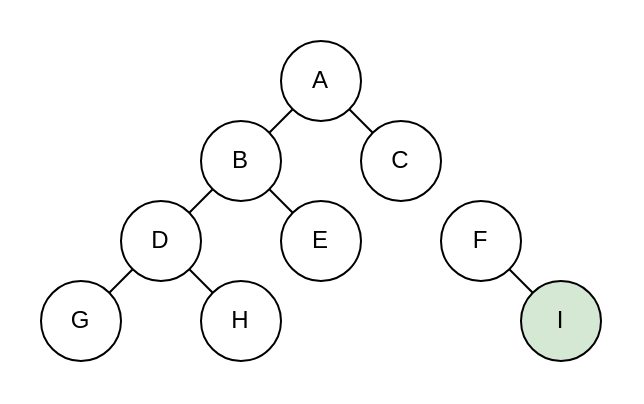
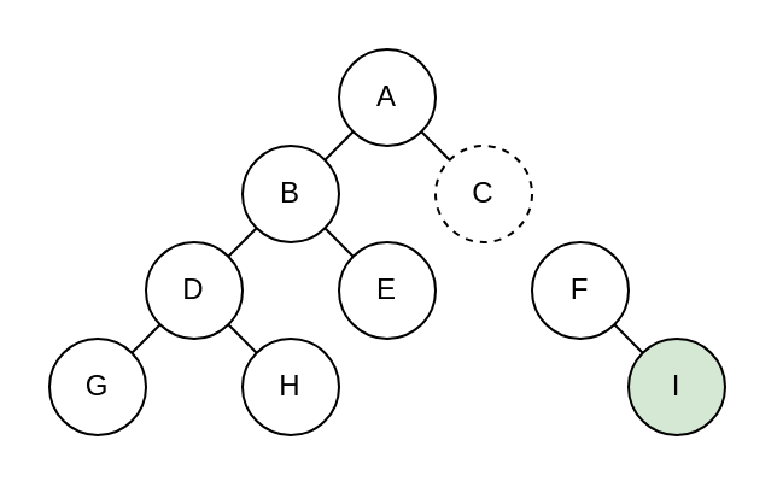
  <mxCell id="0" />
  <mxCell id="1" parent="0" />
  <mxCell id="2" value="A" style="ellipse;whiteSpace=wrap;html=1;aspect=fixed;" vertex="1" parent="1"><mxGeometry x="140" y="20" width="40" height="40" as="geometry" /></mxCell>
  <mxCell id="3" value="B" style="ellipse;whiteSpace=wrap;html=1;aspect=fixed;" vertex="1" parent="1"><mxGeometry x="100" y="60" width="40" height="40" as="geometry" /></mxCell>
- <mxCell id="4" value="C" style="ellipse;whiteSpace=wrap;html=1;aspect=fixed;" vertex="1" parent="1"><mxGeometry x="180" y="60" width="40" height="40" as="geometry" /></mxCell>
+ <mxCell id="4" value="C" style="ellipse;whiteSpace=wrap;html=1;aspect=fixed;dashed=1;" vertex="1" parent="1"><mxGeometry x="180" y="60" width="40" height="40" as="geometry" /></mxCell>
  <mxCell id="5" value="D" style="ellipse;whiteSpace=wrap;html=1;aspect=fixed;" vertex="1" parent="1"><mxGeometry x="60" y="100" width="40" height="40" as="geometry" /></mxCell>
  <mxCell id="6" value="E" style="ellipse;whiteSpace=wrap;html=1;aspect=fixed;" vertex="1" parent="1"><mxGeometry x="140" y="100" width="40" height="40" as="geometry" /></mxCell>
  <mxCell id="7" value="F" style="ellipse;whiteSpace=wrap;html=1;aspect=fixed;" vertex="1" parent="1"><mxGeometry x="220" y="100" width="40" height="40" as="geometry" /></mxCell>
  <mxCell id="8" value="I" style="ellipse;whiteSpace=wrap;html=1;aspect=fixed;fillColor=#d5e8d4;" vertex="1" parent="1"><mxGeometry x="260" y="140" width="40" height="40" as="geometry" /></mxCell>
  <mxCell id="9" value="G" style="ellipse;whiteSpace=wrap;html=1;aspect=fixed;" vertex="1" parent="1"><mxGeometry x="20" y="140" width="40" height="40" as="geometry" /></mxCell>
  <mxCell id="10" value="H" style="ellipse;whiteSpace=wrap;html=1;aspect=fixed;" vertex="1" parent="1"><mxGeometry x="100" y="140" width="40" height="40" as="geometry" /></mxCell>
  <mxCell id="11" value="" style="endArrow=none;html=1;rounded=0;entryX=0;entryY=1;entryDx=0;entryDy=0;exitX=1;exitY=0;exitDx=0;exitDy=0;" edge="1" parent="1" source="3" target="2"><mxGeometry width="50" height="50" relative="1" as="geometry"><mxPoint x="140" y="60" as="sourcePoint" /><mxPoint x="340" y="180" as="targetPoint" /></mxGeometry></mxCell>
  <mxCell id="12" value="" style="endArrow=none;html=1;rounded=0;entryX=0;entryY=1;entryDx=0;entryDy=0;exitX=1;exitY=0;exitDx=0;exitDy=0;" edge="1" parent="1" source="9" target="5"><mxGeometry width="50" height="50" relative="1" as="geometry"><mxPoint x="290" y="230" as="sourcePoint" /><mxPoint x="340" y="180" as="targetPoint" /></mxGeometry></mxCell>
  <mxCell id="13" value="" style="endArrow=none;html=1;rounded=0;entryX=1;entryY=1;entryDx=0;entryDy=0;exitX=0;exitY=0;exitDx=0;exitDy=0;" edge="1" parent="1" source="10" target="5"><mxGeometry width="50" height="50" relative="1" as="geometry"><mxPoint x="290" y="230" as="sourcePoint" /><mxPoint x="340" y="180" as="targetPoint" /></mxGeometry></mxCell>
  <mxCell id="14" value="" style="endArrow=none;html=1;rounded=0;entryX=1;entryY=1;entryDx=0;entryDy=0;exitX=0;exitY=0;exitDx=0;exitDy=0;" edge="1" parent="1" source="8" target="7"><mxGeometry width="50" height="50" relative="1" as="geometry"><mxPoint x="290" y="230" as="sourcePoint" /><mxPoint x="340" y="180" as="targetPoint" /></mxGeometry></mxCell>
  <mxCell id="15" value="" style="endArrow=none;html=1;rounded=0;entryX=1;entryY=1;entryDx=0;entryDy=0;exitX=0;exitY=0;exitDx=0;exitDy=0;" edge="1" parent="1" source="4" target="2"><mxGeometry width="50" height="50" relative="1" as="geometry"><mxPoint x="290" y="230" as="sourcePoint" /><mxPoint x="340" y="180" as="targetPoint" /></mxGeometry></mxCell>
  <mxCell id="16" value="" style="endArrow=none;html=1;rounded=0;entryX=1;entryY=1;entryDx=0;entryDy=0;exitX=0;exitY=0;exitDx=0;exitDy=0;" edge="1" parent="1" source="6" target="3"><mxGeometry width="50" height="50" relative="1" as="geometry"><mxPoint x="290" y="230" as="sourcePoint" /><mxPoint x="340" y="180" as="targetPoint" /></mxGeometry></mxCell>
  <mxCell id="17" value="" style="endArrow=none;html=1;rounded=0;exitX=0;exitY=1;exitDx=0;exitDy=0;entryX=1;entryY=0;entryDx=0;entryDy=0;" edge="1" parent="1" source="3" target="5"><mxGeometry width="50" height="50" relative="1" as="geometry"><mxPoint x="290" y="230" as="sourcePoint" /><mxPoint x="340" y="180" as="targetPoint" /></mxGeometry></mxCell>
